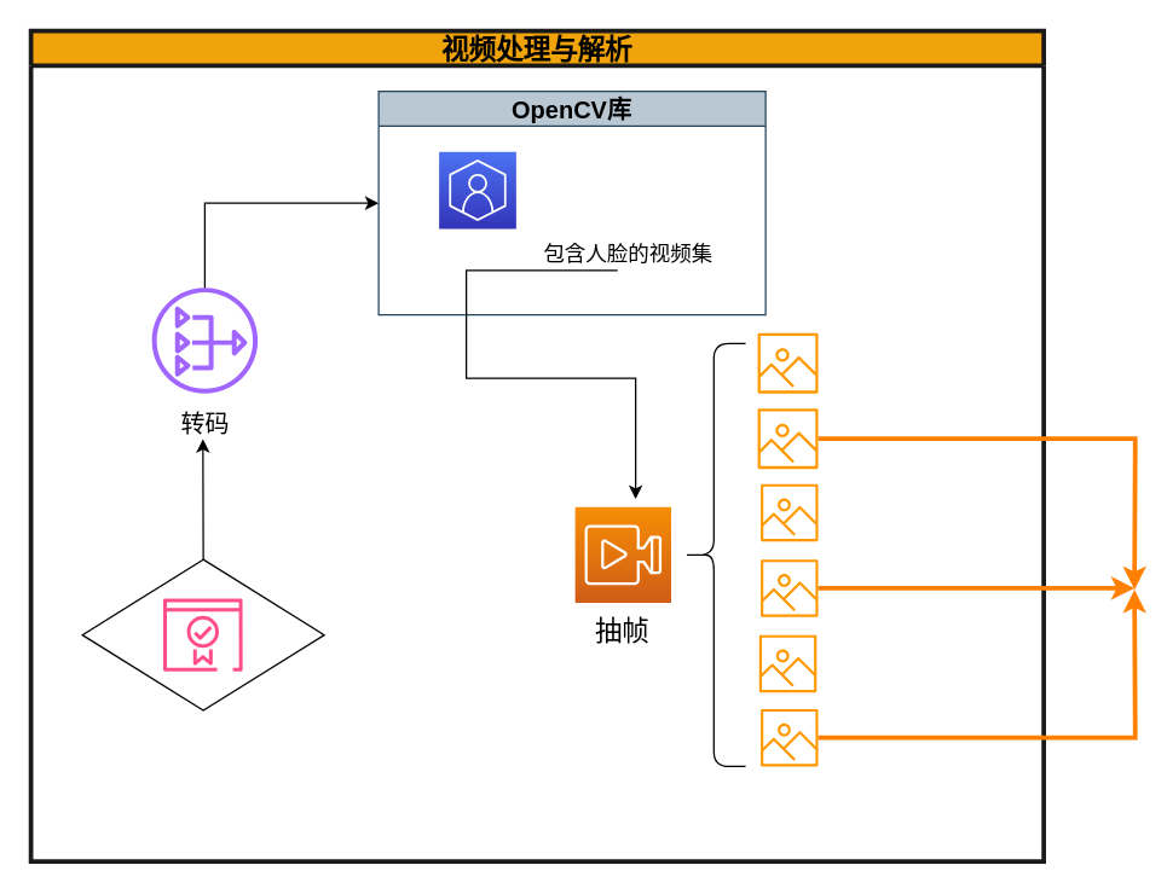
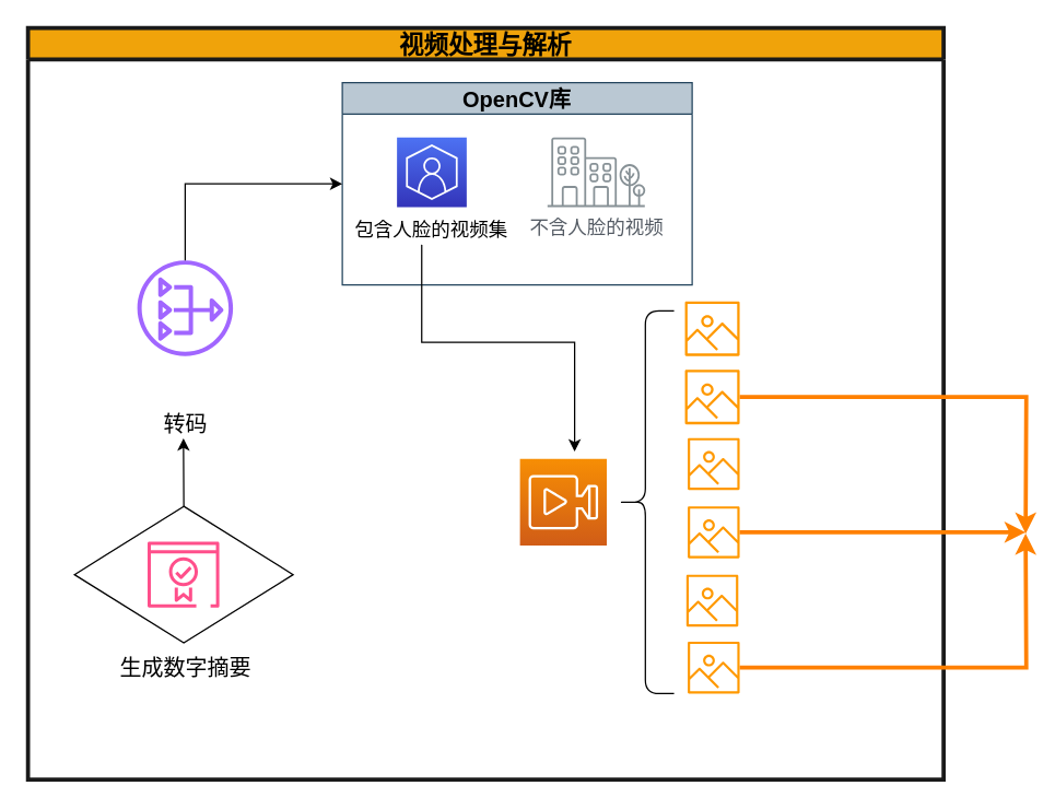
  <mxCell id="0" />
  <mxCell id="1" parent="0" />
  <mxCell id="2" value="视频处理与解析" style="swimlane;fillColor=#f0a30a;strokeColor=#1A1A1A;fontColor=#000000;strokeWidth=3;fontSize=18;" parent="1" vertex="1"><mxGeometry x="20" y="20" width="670" height="550" as="geometry" /></mxCell>
  <mxCell id="3" value="" style="rhombus;whiteSpace=wrap;html=1;" parent="2" vertex="1"><mxGeometry x="34" y="350" width="160" height="100" as="geometry" /></mxCell>
+ <mxCell id="4" value="&lt;font style=&quot;font-size: 16px&quot;&gt;生成数字摘要&lt;/font&gt;" style="text;html=1;resizable=0;autosize=1;align=center;verticalAlign=middle;points=[];fillColor=none;strokeColor=none;rounded=0;" parent="2" vertex="1"><mxGeometry x="60" y="458" width="110" height="20" as="geometry" /></mxCell>
  <mxCell id="5" value="" style="sketch=0;outlineConnect=0;fontColor=#232F3E;gradientColor=none;fillColor=#FF4F8B;strokeColor=none;dashed=0;verticalLabelPosition=bottom;verticalAlign=top;align=center;html=1;fontSize=12;fontStyle=0;aspect=fixed;pointerEvents=1;shape=mxgraph.aws4.certificate_manager_2;fontFamily=Helvetica;" parent="2" vertex="1"><mxGeometry x="87.5" y="373.75" width="52.5" height="52.5" as="geometry" /></mxCell>
  <mxCell id="6" value="" style="sketch=0;outlineConnect=0;fontColor=#232F3E;gradientColor=none;fillColor=#A166FF;strokeColor=none;dashed=0;verticalLabelPosition=bottom;verticalAlign=top;align=center;html=1;fontSize=12;fontStyle=0;aspect=fixed;pointerEvents=1;shape=mxgraph.aws4.nat_gateway;" parent="2" vertex="1"><mxGeometry x="80" y="170" width="70" height="70" as="geometry" /></mxCell>
- <mxCell id="7" value="&lt;font style=&quot;font-size: 16px&quot;&gt;转码&lt;/font&gt;" style="text;html=1;resizable=0;autosize=1;align=center;verticalAlign=middle;points=[];fillColor=none;strokeColor=none;rounded=0;fontSize=14;" parent="2" vertex="1"><mxGeometry x="90" y="250" width="50" height="20" as="geometry" /></mxCell>
+ <mxCell id="7" value="&lt;font style=&quot;font-size: 16px&quot;&gt;转码&lt;/font&gt;" style="text;html=1;resizable=0;autosize=1;align=center;verticalAlign=middle;points=[];fillColor=none;strokeColor=none;rounded=0;fontSize=14;" parent="2" vertex="1"><mxGeometry x="90" y="280" width="50" height="20" as="geometry" /></mxCell>
  <mxCell id="8" style="edgeStyle=orthogonalEdgeStyle;rounded=0;orthogonalLoop=1;jettySize=auto;html=1;exitX=0.5;exitY=0;exitDx=0;exitDy=0;entryX=0.475;entryY=1.01;entryDx=0;entryDy=0;entryPerimeter=0;" parent="2" source="3" target="7" edge="1"><mxGeometry relative="1" as="geometry"><mxPoint x="45" y="200" as="targetPoint" /><Array as="points"><mxPoint x="114" y="348" /></Array></mxGeometry></mxCell>
  <mxCell id="9" value="OpenCV库" style="swimlane;fontSize=16;startSize=23;fillColor=#bac8d3;strokeColor=#23445d;" parent="2" vertex="1"><mxGeometry x="230" y="40" width="256" height="148" as="geometry" /></mxCell>
- <mxCell id="10" value="&lt;font style=&quot;font-size: 14px&quot;&gt;包含人脸的视频集&lt;/font&gt;" style="text;html=1;resizable=0;autosize=1;align=center;verticalAlign=middle;points=[];fillColor=none;strokeColor=none;rounded=0;" parent="9" vertex="1"><mxGeometry x="100" y="98" width="130" height="20" as="geometry" /></mxCell>
+ <mxCell id="10" value="&lt;font style=&quot;font-size: 14px&quot;&gt;包含人脸的视频集&lt;/font&gt;" style="text;html=1;resizable=0;autosize=1;align=center;verticalAlign=middle;points=[];fillColor=none;strokeColor=none;rounded=0;" parent="9" vertex="1"><mxGeometry y="98" width="130" height="20" as="geometry" /></mxCell>
  <mxCell id="11" value="" style="sketch=0;points=[[0,0,0],[0.25,0,0],[0.5,0,0],[0.75,0,0],[1,0,0],[0,1,0],[0.25,1,0],[0.5,1,0],[0.75,1,0],[1,1,0],[0,0.25,0],[0,0.5,0],[0,0.75,0],[1,0.25,0],[1,0.5,0],[1,0.75,0]];outlineConnect=0;fontColor=#232F3E;gradientColor=#4D72F3;gradientDirection=north;fillColor=#3334B9;strokeColor=#ffffff;dashed=0;verticalLabelPosition=bottom;verticalAlign=top;align=center;html=1;fontSize=12;fontStyle=0;aspect=fixed;shape=mxgraph.aws4.resourceIcon;resIcon=mxgraph.aws4.customer_enablement;" parent="9" vertex="1"><mxGeometry x="40" y="40" width="51" height="51" as="geometry" /></mxCell>
+ <mxCell id="12" value="&lt;font style=&quot;font-size: 14px&quot;&gt;不含人脸的视频&lt;/font&gt;" style="sketch=0;outlineConnect=0;gradientColor=none;fontColor=#545B64;strokeColor=none;fillColor=#879196;dashed=0;verticalLabelPosition=bottom;verticalAlign=top;align=center;html=1;fontSize=12;fontStyle=0;aspect=fixed;shape=mxgraph.aws4.illustration_office_building;pointerEvents=1" parent="9" vertex="1"><mxGeometry x="150" y="40" width="71.83" height="51" as="geometry" /></mxCell>
  <mxCell id="13" value="" style="sketch=0;points=[[0,0,0],[0.25,0,0],[0.5,0,0],[0.75,0,0],[1,0,0],[0,1,0],[0.25,1,0],[0.5,1,0],[0.75,1,0],[1,1,0],[0,0.25,0],[0,0.5,0],[0,0.75,0],[1,0.25,0],[1,0.5,0],[1,0.75,0]];outlineConnect=0;fontColor=#232F3E;gradientColor=#F78E04;gradientDirection=north;fillColor=#D05C17;strokeColor=#ffffff;dashed=0;verticalLabelPosition=bottom;verticalAlign=top;align=center;html=1;fontSize=12;fontStyle=0;aspect=fixed;shape=mxgraph.aws4.resourceIcon;resIcon=mxgraph.aws4.media_services;" parent="2" vertex="1"><mxGeometry x="360" y="315.25" width="63.5" height="63.5" as="geometry" /></mxCell>
  <mxCell id="14" style="edgeStyle=orthogonalEdgeStyle;rounded=0;orthogonalLoop=1;jettySize=auto;html=1;exitX=0.447;exitY=1.03;exitDx=0;exitDy=0;exitPerimeter=0;" parent="2" source="10" edge="1"><mxGeometry relative="1" as="geometry"><mxPoint x="400" y="310" as="targetPoint" /><Array as="points"><mxPoint x="288" y="230" /><mxPoint x="400" y="230" /></Array><mxPoint x="289" y="170" as="sourcePoint" /></mxGeometry></mxCell>
  <mxCell id="15" value="" style="shape=curlyBracket;whiteSpace=wrap;html=1;rounded=1;" parent="2" vertex="1"><mxGeometry x="430.75" y="207" width="42" height="280" as="geometry" /></mxCell>
  <mxCell id="16" value="" style="sketch=0;outlineConnect=0;fontColor=#232F3E;gradientColor=none;fillColor=#FF9900;strokeColor=none;dashed=0;verticalLabelPosition=bottom;verticalAlign=top;align=center;html=1;fontSize=12;fontStyle=0;aspect=fixed;pointerEvents=1;shape=mxgraph.aws4.container_registry_image;" parent="2" vertex="1"><mxGeometry x="480.75" y="200" width="40" height="40" as="geometry" /></mxCell>
  <mxCell id="17" value="" style="sketch=0;outlineConnect=0;fontColor=#232F3E;gradientColor=none;fillColor=#FF9900;strokeColor=none;dashed=0;verticalLabelPosition=bottom;verticalAlign=top;align=center;html=1;fontSize=12;fontStyle=0;aspect=fixed;pointerEvents=1;shape=mxgraph.aws4.container_registry_image;" parent="2" vertex="1"><mxGeometry x="480.75" y="250" width="40" height="40" as="geometry" /></mxCell>
  <mxCell id="18" value="" style="sketch=0;outlineConnect=0;fontColor=#232F3E;gradientColor=none;fillColor=#FF9900;strokeColor=none;dashed=0;verticalLabelPosition=bottom;verticalAlign=top;align=center;html=1;fontSize=12;fontStyle=0;aspect=fixed;pointerEvents=1;shape=mxgraph.aws4.container_registry_image;" parent="2" vertex="1"><mxGeometry x="482.75" y="300" width="38" height="38" as="geometry" /></mxCell>
  <mxCell id="19" value="" style="sketch=0;outlineConnect=0;fontColor=#232F3E;gradientColor=none;fillColor=#FF9900;strokeColor=none;dashed=0;verticalLabelPosition=bottom;verticalAlign=top;align=center;html=1;fontSize=12;fontStyle=0;aspect=fixed;pointerEvents=1;shape=mxgraph.aws4.container_registry_image;" parent="2" vertex="1"><mxGeometry x="482.75" y="350" width="38" height="38" as="geometry" /></mxCell>
  <mxCell id="20" value="" style="sketch=0;outlineConnect=0;fontColor=#232F3E;gradientColor=none;fillColor=#FF9900;strokeColor=none;dashed=0;verticalLabelPosition=bottom;verticalAlign=top;align=center;html=1;fontSize=12;fontStyle=0;aspect=fixed;pointerEvents=1;shape=mxgraph.aws4.container_registry_image;" parent="2" vertex="1"><mxGeometry x="481.75" y="400" width="38" height="38" as="geometry" /></mxCell>
  <mxCell id="21" value="" style="sketch=0;outlineConnect=0;fontColor=#232F3E;gradientColor=none;fillColor=#FF9900;strokeColor=none;dashed=0;verticalLabelPosition=bottom;verticalAlign=top;align=center;html=1;fontSize=12;fontStyle=0;aspect=fixed;pointerEvents=1;shape=mxgraph.aws4.container_registry_image;" parent="2" vertex="1"><mxGeometry x="482.75" y="449" width="38" height="38" as="geometry" /></mxCell>
- <mxCell id="22" value="&lt;font style=&quot;font-size: 18px&quot;&gt;抽帧&lt;/font&gt;" style="text;html=1;resizable=0;autosize=1;align=center;verticalAlign=middle;points=[];fillColor=none;strokeColor=none;rounded=0;" parent="2" vertex="1"><mxGeometry x="365.75" y="388" width="50" height="20" as="geometry" /></mxCell>
  <mxCell id="23" style="edgeStyle=orthogonalEdgeStyle;rounded=0;orthogonalLoop=1;jettySize=auto;html=1;entryX=0;entryY=0.5;entryDx=0;entryDy=0;" parent="2" source="6" target="9" edge="1"><mxGeometry relative="1" as="geometry"><mxPoint x="210" y="185" as="targetPoint" /><Array as="points"><mxPoint x="115" y="114" /></Array><mxPoint x="45" y="170" as="sourcePoint" /></mxGeometry></mxCell>
  <mxCell id="24" style="edgeStyle=orthogonalEdgeStyle;rounded=0;orthogonalLoop=1;jettySize=auto;html=1;fillColor=#e51400;strokeColor=#FF8000;strokeWidth=3;" parent="1" source="17" edge="1"><mxGeometry relative="1" as="geometry"><mxPoint x="750" y="390" as="targetPoint" /></mxGeometry></mxCell>
  <mxCell id="25" style="edgeStyle=orthogonalEdgeStyle;rounded=0;orthogonalLoop=1;jettySize=auto;html=1;fillColor=#f0a30a;strokeColor=#FF8000;strokeWidth=3;" parent="1" source="19" edge="1"><mxGeometry relative="1" as="geometry"><mxPoint x="750" y="389" as="targetPoint" /></mxGeometry></mxCell>
  <mxCell id="26" style="edgeStyle=orthogonalEdgeStyle;rounded=0;orthogonalLoop=1;jettySize=auto;html=1;fillColor=#f0a30a;strokeColor=#FF8000;strokeWidth=3;" parent="1" source="21" edge="1"><mxGeometry relative="1" as="geometry"><mxPoint x="750" y="390" as="targetPoint" /></mxGeometry></mxCell>
